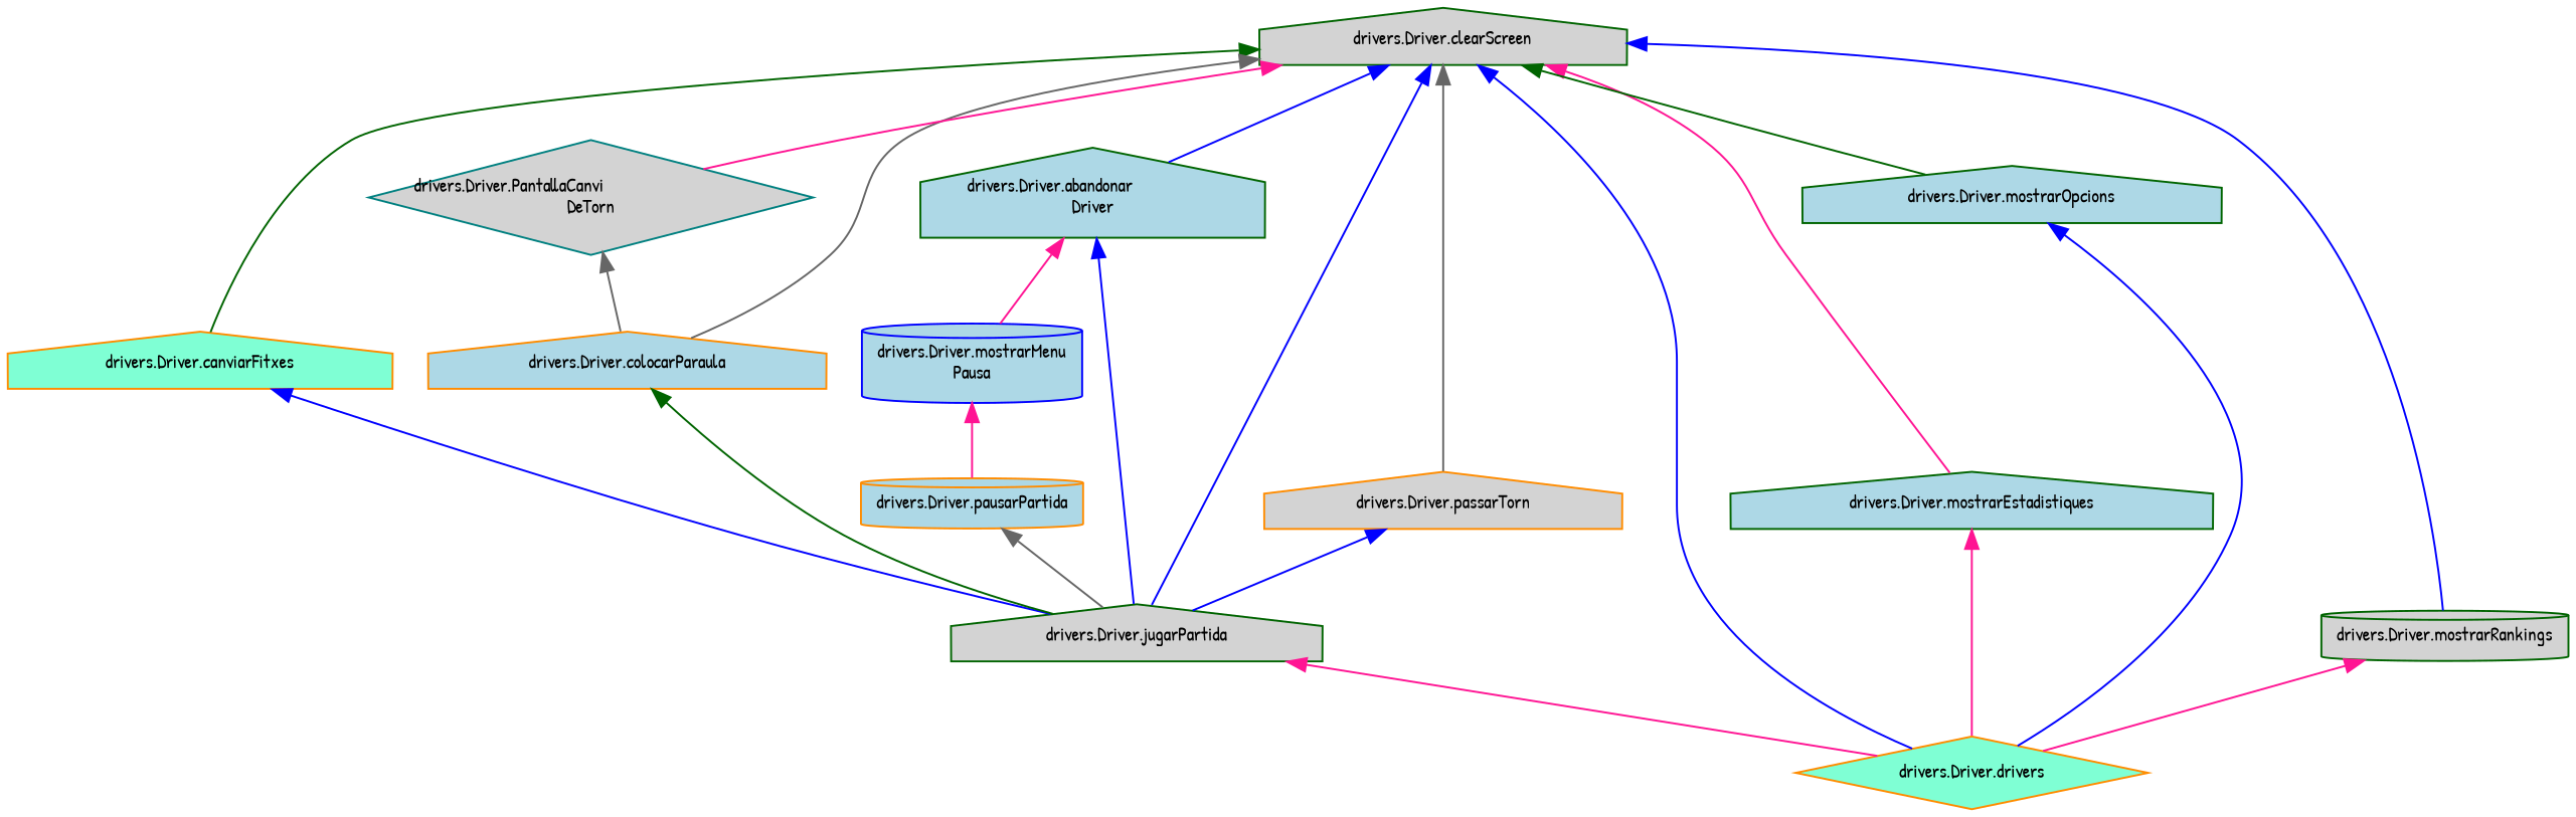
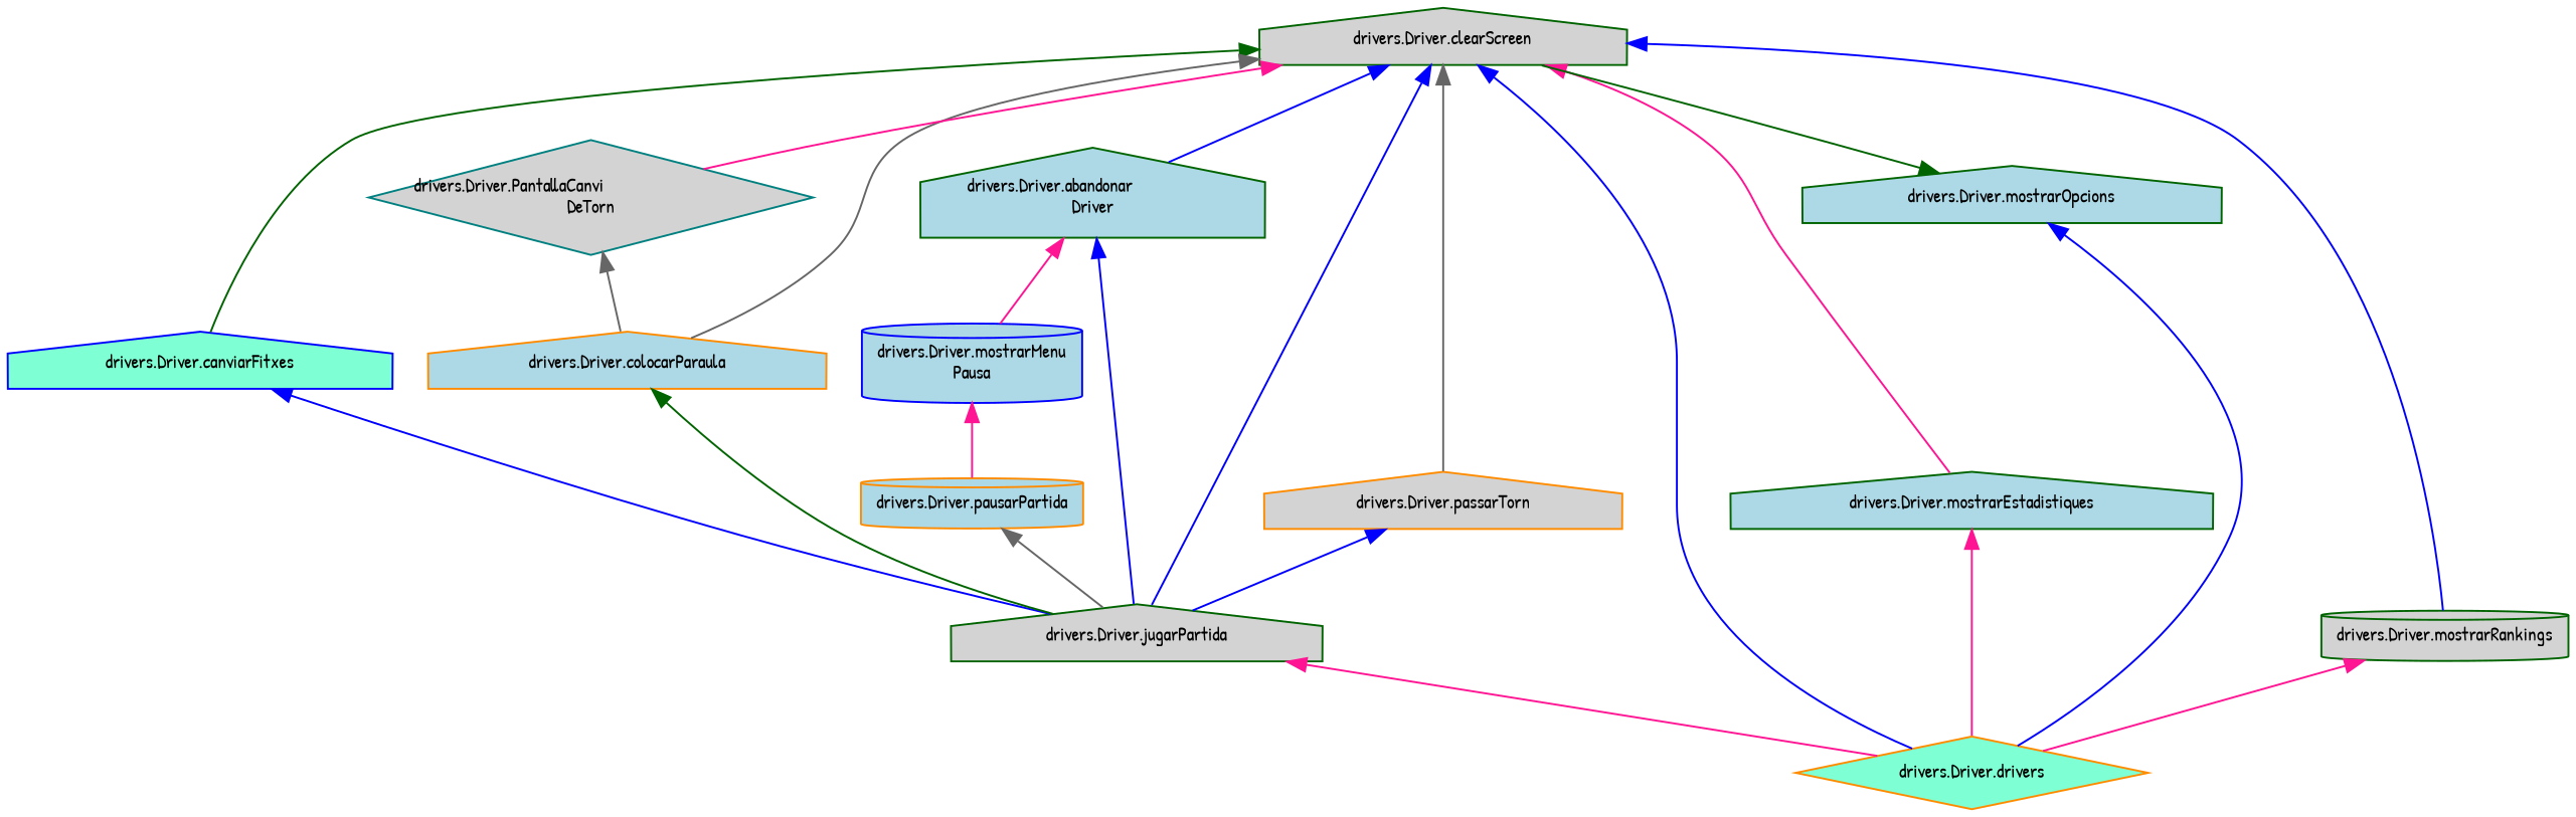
  digraph {
    fontname="Patrick Hand"
    rankdir=TB
    node [color=darkgreen fillcolor=lightblue fontname="Patrick Hand" fontsize=10 shape=house style=filled]
    edge [color=blue dir=back fontname="Patrick Hand" fontsize=10 labelfontname=Helvetica labelfontsize=10 style=solid]
    n1 [fillcolor=lightgrey fontcolor=black height=0.2 label="drivers.Driver.clearScreen" width=0.4]
    n2 [height=0.2 label="drivers.Driver.abandonar\lDriver" width=0.4]
    n3 [fillcolor=lightgrey height=0.2 label="drivers.Driver.jugarPartida" width=0.4]
    n4 [color=darkorange fillcolor=aquamarine height=0.2 label="drivers.Driver.drivers" shape=diamond width=0.4]
-   n5 [color=darkorange fillcolor=aquamarine height=0.2 label="drivers.Driver.canviarFitxes" width=0.4]
+   n5 [color=blue fillcolor=aquamarine height=0.2 label="drivers.Driver.canviarFitxes" width=0.4]
    n6 [color=darkorange height=0.2 label="drivers.Driver.colocarParaula" width=0.4]
    n7 [height=0.2 label="drivers.Driver.mostrarEstadistiques" width=0.4]
    n8 [height=0.2 label="drivers.Driver.mostrarOpcions" width=0.4]
    n9 [fillcolor=lightgrey height=0.2 label="drivers.Driver.mostrarRankings" shape=cylinder width=0.4]
    n10 [color=teal fillcolor=lightgrey height=0.2 label="drivers.Driver.PantallaCanvi\lDeTorn" shape=diamond width=0.4]
    n11 [color=darkorange fillcolor=lightgrey height=0.2 label="drivers.Driver.passarTorn" width=0.4]
    n12 [color=blue height=0.2 label="drivers.Driver.mostrarMenu\lPausa" shape=cylinder width=0.4]
    n13 [color=darkorange height=0.2 label="drivers.Driver.pausarPartida" shape=cylinder width=0.4]
    n1 -> n2
    n1 -> n3
    n1 -> n4
    n1 -> n5 [color=darkgreen]
    n1 -> n6 [color=gray40]
    n1 -> n7 [color=deeppink]
-   n1 -> n8 [color=darkgreen]
+   n8 -> n1 [color=darkgreen]
    n1 -> n9
    n1 -> n10 [color=deeppink]
    n1 -> n11 [color=gray40]
    n2 -> n3
    n2 -> n12 [color=deeppink]
    n3 -> n4 [color=deeppink]
    n5 -> n3
    n6 -> n3 [color=darkgreen]
    n7 -> n4 [color=deeppink]
    n8 -> n4
    n9 -> n4 [color=deeppink]
    n10 -> n6 [color=gray40]
    n11 -> n3
    n12 -> n13 [color=deeppink]
    n13 -> n3 [color=gray40]
  }
